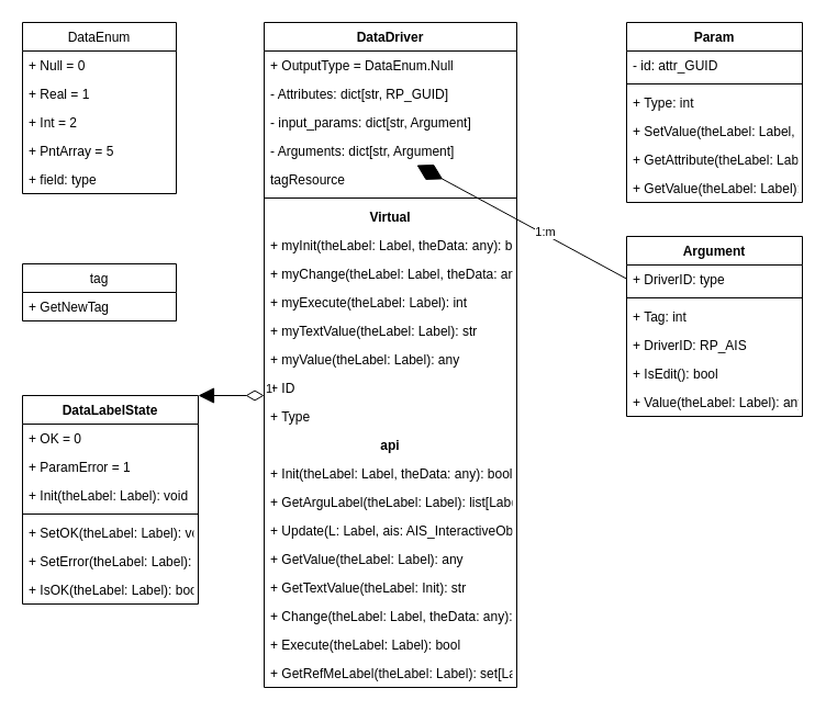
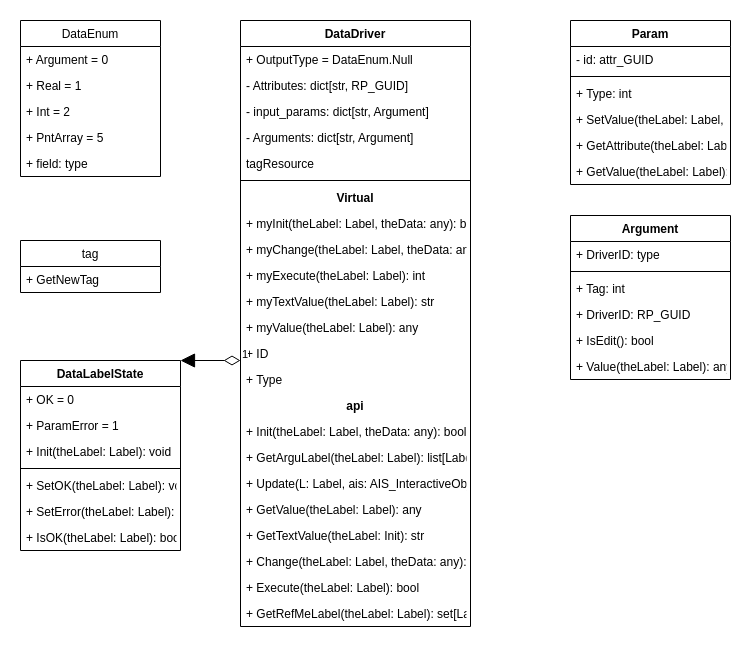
  <mxCell id="0" />
  <mxCell id="1" parent="0" />
  <mxCell id="2" value="DataDriver" style="swimlane;fontStyle=1;align=center;verticalAlign=top;childLayout=stackLayout;horizontal=1;startSize=26;horizontalStack=0;resizeParent=1;resizeParentMax=0;resizeLast=0;collapsible=1;marginBottom=0;" vertex="1" parent="1"><mxGeometry x="240" y="20" width="230" height="606" as="geometry" /></mxCell>
  <mxCell id="3" value="    + OutputType = DataEnum.Null&#10;&#10;" style="text;strokeColor=none;fillColor=none;align=left;verticalAlign=top;spacingLeft=4;spacingRight=4;overflow=hidden;rotatable=0;points=[[0,0.5],[1,0.5]];portConstraint=eastwest;" vertex="1" parent="2"><mxGeometry y="26" width="230" height="26" as="geometry" /></mxCell>
  <mxCell id="4" value="- Attributes: dict[str, RP_GUID]" style="text;strokeColor=none;fillColor=none;align=left;verticalAlign=top;spacingLeft=4;spacingRight=4;overflow=hidden;rotatable=0;points=[[0,0.5],[1,0.5]];portConstraint=eastwest;" vertex="1" parent="2"><mxGeometry y="52" width="230" height="26" as="geometry" /></mxCell>
  <mxCell id="5" value="- input_params: dict[str, Argument]" style="text;strokeColor=none;fillColor=none;align=left;verticalAlign=top;spacingLeft=4;spacingRight=4;overflow=hidden;rotatable=0;points=[[0,0.5],[1,0.5]];portConstraint=eastwest;" vertex="1" parent="2"><mxGeometry y="78" width="230" height="26" as="geometry" /></mxCell>
  <mxCell id="6" value="- Arguments: dict[str, Argument]" style="text;strokeColor=none;fillColor=none;align=left;verticalAlign=top;spacingLeft=4;spacingRight=4;overflow=hidden;rotatable=0;points=[[0,0.5],[1,0.5]];portConstraint=eastwest;" vertex="1" parent="2"><mxGeometry y="104" width="230" height="26" as="geometry" /></mxCell>
  <mxCell id="7" value="tagResource" style="text;strokeColor=none;fillColor=none;align=left;verticalAlign=top;spacingLeft=4;spacingRight=4;overflow=hidden;rotatable=0;points=[[0,0.5],[1,0.5]];portConstraint=eastwest;" vertex="1" parent="2"><mxGeometry y="130" width="230" height="26" as="geometry" /></mxCell>
  <mxCell id="8" value="" style="line;strokeWidth=1;fillColor=none;align=left;verticalAlign=middle;spacingTop=-1;spacingLeft=3;spacingRight=3;rotatable=0;labelPosition=right;points=[];portConstraint=eastwest;strokeColor=inherit;" vertex="1" parent="2"><mxGeometry y="156" width="230" height="8" as="geometry" /></mxCell>
  <mxCell id="9" value="Virtual" style="text;align=center;fontStyle=1;verticalAlign=middle;spacingLeft=3;spacingRight=3;strokeColor=none;rotatable=0;points=[[0,0.5],[1,0.5]];portConstraint=eastwest;" vertex="1" parent="2"><mxGeometry y="164" width="230" height="26" as="geometry" /></mxCell>
  <mxCell id="10" value="    + myInit(theLabel: Label, theData: any): bool&#10;&#10;" style="text;strokeColor=none;fillColor=none;align=left;verticalAlign=top;spacingLeft=4;spacingRight=4;overflow=hidden;rotatable=0;points=[[0,0.5],[1,0.5]];portConstraint=eastwest;" vertex="1" parent="2"><mxGeometry y="190" width="230" height="26" as="geometry" /></mxCell>
  <mxCell id="11" value="    + myChange(theLabel: Label, theData: any): bool&#10;&#10;" style="text;strokeColor=none;fillColor=none;align=left;verticalAlign=top;spacingLeft=4;spacingRight=4;overflow=hidden;rotatable=0;points=[[0,0.5],[1,0.5]];portConstraint=eastwest;" vertex="1" parent="2"><mxGeometry y="216" width="230" height="26" as="geometry" /></mxCell>
  <mxCell id="12" value="    + myExecute(theLabel: Label): int&#10;&#10;" style="text;strokeColor=none;fillColor=none;align=left;verticalAlign=top;spacingLeft=4;spacingRight=4;overflow=hidden;rotatable=0;points=[[0,0.5],[1,0.5]];portConstraint=eastwest;" vertex="1" parent="2"><mxGeometry y="242" width="230" height="26" as="geometry" /></mxCell>
  <mxCell id="13" value="    + myTextValue(theLabel: Label): str&#10;&#10;" style="text;strokeColor=none;fillColor=none;align=left;verticalAlign=top;spacingLeft=4;spacingRight=4;overflow=hidden;rotatable=0;points=[[0,0.5],[1,0.5]];portConstraint=eastwest;" vertex="1" parent="2"><mxGeometry y="268" width="230" height="26" as="geometry" /></mxCell>
  <mxCell id="14" value="    + myValue(theLabel: Label): any&#10;&#10;" style="text;strokeColor=none;fillColor=none;align=left;verticalAlign=top;spacingLeft=4;spacingRight=4;overflow=hidden;rotatable=0;points=[[0,0.5],[1,0.5]];portConstraint=eastwest;" vertex="1" parent="2"><mxGeometry y="294" width="230" height="26" as="geometry" /></mxCell>
  <mxCell id="15" value="    + ID&#10;&#10;" style="text;strokeColor=none;fillColor=none;align=left;verticalAlign=top;spacingLeft=4;spacingRight=4;overflow=hidden;rotatable=0;points=[[0,0.5],[1,0.5]];portConstraint=eastwest;" vertex="1" parent="2"><mxGeometry y="320" width="230" height="26" as="geometry" /></mxCell>
  <mxCell id="16" value="    + Type&#10;&#10;" style="text;strokeColor=none;fillColor=none;align=left;verticalAlign=top;spacingLeft=4;spacingRight=4;overflow=hidden;rotatable=0;points=[[0,0.5],[1,0.5]];portConstraint=eastwest;" vertex="1" parent="2"><mxGeometry y="346" width="230" height="26" as="geometry" /></mxCell>
  <mxCell id="17" value="api" style="text;align=center;fontStyle=1;verticalAlign=middle;spacingLeft=3;spacingRight=3;strokeColor=none;rotatable=0;points=[[0,0.5],[1,0.5]];portConstraint=eastwest;" vertex="1" parent="2"><mxGeometry y="372" width="230" height="26" as="geometry" /></mxCell>
  <mxCell id="18" value="    + Init(theLabel: Label, theData: any): bool&#10;&#10;" style="text;strokeColor=none;fillColor=none;align=left;verticalAlign=top;spacingLeft=4;spacingRight=4;overflow=hidden;rotatable=0;points=[[0,0.5],[1,0.5]];portConstraint=eastwest;" vertex="1" parent="2"><mxGeometry y="398" width="230" height="26" as="geometry" /></mxCell>
  <mxCell id="19" value="    + GetArguLabel(theLabel: Label): list[Label]&#10;&#10;" style="text;strokeColor=none;fillColor=none;align=left;verticalAlign=top;spacingLeft=4;spacingRight=4;overflow=hidden;rotatable=0;points=[[0,0.5],[1,0.5]];portConstraint=eastwest;" vertex="1" parent="2"><mxGeometry y="424" width="230" height="26" as="geometry" /></mxCell>
  <mxCell id="20" value="    + Update(L: Label, ais: AIS_InteractiveObject): bool&#10;&#10;" style="text;strokeColor=none;fillColor=none;align=left;verticalAlign=top;spacingLeft=4;spacingRight=4;overflow=hidden;rotatable=0;points=[[0,0.5],[1,0.5]];portConstraint=eastwest;" vertex="1" parent="2"><mxGeometry y="450" width="230" height="26" as="geometry" /></mxCell>
  <mxCell id="21" value="    + GetValue(theLabel: Label): any&#10;&#10;" style="text;strokeColor=none;fillColor=none;align=left;verticalAlign=top;spacingLeft=4;spacingRight=4;overflow=hidden;rotatable=0;points=[[0,0.5],[1,0.5]];portConstraint=eastwest;" vertex="1" parent="2"><mxGeometry y="476" width="230" height="26" as="geometry" /></mxCell>
  <mxCell id="22" value="    + GetTextValue(theLabel: Init): str&#10;&#10;" style="text;strokeColor=none;fillColor=none;align=left;verticalAlign=top;spacingLeft=4;spacingRight=4;overflow=hidden;rotatable=0;points=[[0,0.5],[1,0.5]];portConstraint=eastwest;" vertex="1" parent="2"><mxGeometry y="502" width="230" height="26" as="geometry" /></mxCell>
  <mxCell id="23" value="    + Change(theLabel: Label, theData: any): bool&#10;&#10;" style="text;strokeColor=none;fillColor=none;align=left;verticalAlign=top;spacingLeft=4;spacingRight=4;overflow=hidden;rotatable=0;points=[[0,0.5],[1,0.5]];portConstraint=eastwest;" vertex="1" parent="2"><mxGeometry y="528" width="230" height="26" as="geometry" /></mxCell>
  <mxCell id="24" value="    + Execute(theLabel: Label): bool&#10;&#10;" style="text;strokeColor=none;fillColor=none;align=left;verticalAlign=top;spacingLeft=4;spacingRight=4;overflow=hidden;rotatable=0;points=[[0,0.5],[1,0.5]];portConstraint=eastwest;" vertex="1" parent="2"><mxGeometry y="554" width="230" height="26" as="geometry" /></mxCell>
  <mxCell id="25" value="    + GetRefMeLabel(theLabel: Label): set[Label]&#10;&#10;" style="text;strokeColor=none;fillColor=none;align=left;verticalAlign=top;spacingLeft=4;spacingRight=4;overflow=hidden;rotatable=0;points=[[0,0.5],[1,0.5]];portConstraint=eastwest;" vertex="1" parent="2"><mxGeometry y="580" width="230" height="26" as="geometry" /></mxCell>
  <mxCell id="26" value="Argument" style="swimlane;fontStyle=1;align=center;verticalAlign=top;childLayout=stackLayout;horizontal=1;startSize=26;horizontalStack=0;resizeParent=1;resizeParentMax=0;resizeLast=0;collapsible=1;marginBottom=0;" vertex="1" parent="1"><mxGeometry x="570" y="215" width="160" height="164" as="geometry" /></mxCell>
  <mxCell id="27" value="+ DriverID: type" style="text;strokeColor=none;fillColor=none;align=left;verticalAlign=top;spacingLeft=4;spacingRight=4;overflow=hidden;rotatable=0;points=[[0,0.5],[1,0.5]];portConstraint=eastwest;" vertex="1" parent="26"><mxGeometry y="26" width="160" height="26" as="geometry" /></mxCell>
  <mxCell id="28" value="" style="line;strokeWidth=1;fillColor=none;align=left;verticalAlign=middle;spacingTop=-1;spacingLeft=3;spacingRight=3;rotatable=0;labelPosition=right;points=[];portConstraint=eastwest;strokeColor=inherit;" vertex="1" parent="26"><mxGeometry y="52" width="160" height="8" as="geometry" /></mxCell>
  <mxCell id="29" value="    + Tag: int&#10;&#10;" style="text;strokeColor=none;fillColor=none;align=left;verticalAlign=top;spacingLeft=4;spacingRight=4;overflow=hidden;rotatable=0;points=[[0,0.5],[1,0.5]];portConstraint=eastwest;" vertex="1" parent="26"><mxGeometry y="60" width="160" height="26" as="geometry" /></mxCell>
- <mxCell id="30" value="    + DriverID: RP_AIS&#10;&#10;" style="text;strokeColor=none;fillColor=none;align=left;verticalAlign=top;spacingLeft=4;spacingRight=4;overflow=hidden;rotatable=0;points=[[0,0.5],[1,0.5]];portConstraint=eastwest;" vertex="1" parent="26"><mxGeometry y="86" width="160" height="26" as="geometry" /></mxCell>
+ <mxCell id="30" value="    + DriverID: RP_GUID&#10;&#10;" style="text;strokeColor=none;fillColor=none;align=left;verticalAlign=top;spacingLeft=4;spacingRight=4;overflow=hidden;rotatable=0;points=[[0,0.5],[1,0.5]];portConstraint=eastwest;" vertex="1" parent="26"><mxGeometry y="86" width="160" height="26" as="geometry" /></mxCell>
  <mxCell id="31" value="    + IsEdit(): bool&#10;&#10;" style="text;strokeColor=none;fillColor=none;align=left;verticalAlign=top;spacingLeft=4;spacingRight=4;overflow=hidden;rotatable=0;points=[[0,0.5],[1,0.5]];portConstraint=eastwest;" vertex="1" parent="26"><mxGeometry y="112" width="160" height="26" as="geometry" /></mxCell>
  <mxCell id="32" value="    + Value(theLabel: Label): any&#10;&#10;" style="text;strokeColor=none;fillColor=none;align=left;verticalAlign=top;spacingLeft=4;spacingRight=4;overflow=hidden;rotatable=0;points=[[0,0.5],[1,0.5]];portConstraint=eastwest;" vertex="1" parent="26"><mxGeometry y="138" width="160" height="26" as="geometry" /></mxCell>
- <mxCell id="33" value="" style="endArrow=diamondThin;endFill=1;endSize=24;html=1;" edge="1" parent="1" source="26" target="6"><mxGeometry width="160" relative="1" as="geometry"><mxPoint x="584" y="104.33" as="sourcePoint" /><mxPoint x="470" y="107.65" as="targetPoint" /></mxGeometry></mxCell>
- <mxCell id="34" value="1:m" style="edgeLabel;html=1;align=center;verticalAlign=middle;resizable=0;points=[];" vertex="1" connectable="0" parent="33"><mxGeometry x="-0.212" y="-2" relative="1" as="geometry"><mxPoint as="offset" /></mxGeometry></mxCell>
  <mxCell id="35" value="Param" style="swimlane;fontStyle=1;align=center;verticalAlign=top;childLayout=stackLayout;horizontal=1;startSize=26;horizontalStack=0;resizeParent=1;resizeParentMax=0;resizeLast=0;collapsible=1;marginBottom=0;" vertex="1" parent="1"><mxGeometry x="570" y="20" width="160" height="164" as="geometry" /></mxCell>
  <mxCell id="36" value="    - id: attr_GUID&#10;&#10;" style="text;strokeColor=none;fillColor=none;align=left;verticalAlign=top;spacingLeft=4;spacingRight=4;overflow=hidden;rotatable=0;points=[[0,0.5],[1,0.5]];portConstraint=eastwest;" vertex="1" parent="35"><mxGeometry y="26" width="160" height="26" as="geometry" /></mxCell>
  <mxCell id="37" value="" style="line;strokeWidth=1;fillColor=none;align=left;verticalAlign=middle;spacingTop=-1;spacingLeft=3;spacingRight=3;rotatable=0;labelPosition=right;points=[];portConstraint=eastwest;strokeColor=inherit;" vertex="1" parent="35"><mxGeometry y="52" width="160" height="8" as="geometry" /></mxCell>
  <mxCell id="38" value="    + Type: int&#10;&#10;" style="text;strokeColor=none;fillColor=none;align=left;verticalAlign=top;spacingLeft=4;spacingRight=4;overflow=hidden;rotatable=0;points=[[0,0.5],[1,0.5]];portConstraint=eastwest;" vertex="1" parent="35"><mxGeometry y="60" width="160" height="26" as="geometry" /></mxCell>
  <mxCell id="39" value="    + SetValue(theLabel: Label, text: str): void&#10;&#10;" style="text;strokeColor=none;fillColor=none;align=left;verticalAlign=top;spacingLeft=4;spacingRight=4;overflow=hidden;rotatable=0;points=[[0,0.5],[1,0.5]];portConstraint=eastwest;" vertex="1" parent="35"><mxGeometry y="86" width="160" height="26" as="geometry" /></mxCell>
  <mxCell id="40" value="    + GetAttribute(theLabel: Label): any&#10;&#10;" style="text;strokeColor=none;fillColor=none;align=left;verticalAlign=top;spacingLeft=4;spacingRight=4;overflow=hidden;rotatable=0;points=[[0,0.5],[1,0.5]];portConstraint=eastwest;" vertex="1" parent="35"><mxGeometry y="112" width="160" height="26" as="geometry" /></mxCell>
  <mxCell id="41" value="    + GetValue(theLabel: Label): str&#10;&#10;" style="text;strokeColor=none;fillColor=none;align=left;verticalAlign=top;spacingLeft=4;spacingRight=4;overflow=hidden;rotatable=0;points=[[0,0.5],[1,0.5]];portConstraint=eastwest;" vertex="1" parent="35"><mxGeometry y="138" width="160" height="26" as="geometry" /></mxCell>
  <mxCell id="42" value="tag" style="swimlane;fontStyle=0;childLayout=stackLayout;horizontal=1;startSize=26;fillColor=none;horizontalStack=0;resizeParent=1;resizeParentMax=0;resizeLast=0;collapsible=1;marginBottom=0;" vertex="1" parent="1"><mxGeometry x="20" y="240" width="140" height="52" as="geometry" /></mxCell>
  <mxCell id="43" value="+ GetNewTag" style="text;strokeColor=none;fillColor=none;align=left;verticalAlign=top;spacingLeft=4;spacingRight=4;overflow=hidden;rotatable=0;points=[[0,0.5],[1,0.5]];portConstraint=eastwest;" vertex="1" parent="42"><mxGeometry y="26" width="140" height="26" as="geometry" /></mxCell>
  <mxCell id="44" value="DataLabelState" style="swimlane;fontStyle=1;align=center;verticalAlign=top;childLayout=stackLayout;horizontal=1;startSize=26;horizontalStack=0;resizeParent=1;resizeParentMax=0;resizeLast=0;collapsible=1;marginBottom=0;" vertex="1" parent="1"><mxGeometry x="20" y="360" width="160" height="190" as="geometry" /></mxCell>
  <mxCell id="45" value="    + OK = 0&#10;&#10;" style="text;strokeColor=none;fillColor=none;align=left;verticalAlign=top;spacingLeft=4;spacingRight=4;overflow=hidden;rotatable=0;points=[[0,0.5],[1,0.5]];portConstraint=eastwest;" vertex="1" parent="44"><mxGeometry y="26" width="160" height="26" as="geometry" /></mxCell>
  <mxCell id="46" value="    + ParamError = 1&#10;&#10;" style="text;strokeColor=none;fillColor=none;align=left;verticalAlign=top;spacingLeft=4;spacingRight=4;overflow=hidden;rotatable=0;points=[[0,0.5],[1,0.5]];portConstraint=eastwest;" vertex="1" parent="44"><mxGeometry y="52" width="160" height="26" as="geometry" /></mxCell>
  <mxCell id="47" value="    + Init(theLabel: Label): void&#10;&#10;" style="text;strokeColor=none;fillColor=none;align=left;verticalAlign=top;spacingLeft=4;spacingRight=4;overflow=hidden;rotatable=0;points=[[0,0.5],[1,0.5]];portConstraint=eastwest;" vertex="1" parent="44"><mxGeometry y="78" width="160" height="26" as="geometry" /></mxCell>
  <mxCell id="48" value="" style="line;strokeWidth=1;fillColor=none;align=left;verticalAlign=middle;spacingTop=-1;spacingLeft=3;spacingRight=3;rotatable=0;labelPosition=right;points=[];portConstraint=eastwest;strokeColor=inherit;" vertex="1" parent="44"><mxGeometry y="104" width="160" height="8" as="geometry" /></mxCell>
  <mxCell id="49" value="    + SetOK(theLabel: Label): void&#10;&#10;" style="text;strokeColor=none;fillColor=none;align=left;verticalAlign=top;spacingLeft=4;spacingRight=4;overflow=hidden;rotatable=0;points=[[0,0.5],[1,0.5]];portConstraint=eastwest;" vertex="1" parent="44"><mxGeometry y="112" width="160" height="26" as="geometry" /></mxCell>
  <mxCell id="50" value="    + SetError(theLabel: Label): void&#10;&#10;" style="text;strokeColor=none;fillColor=none;align=left;verticalAlign=top;spacingLeft=4;spacingRight=4;overflow=hidden;rotatable=0;points=[[0,0.5],[1,0.5]];portConstraint=eastwest;" vertex="1" parent="44"><mxGeometry y="138" width="160" height="26" as="geometry" /></mxCell>
  <mxCell id="51" value="    + IsOK(theLabel: Label): bool&#10;&#10;" style="text;strokeColor=none;fillColor=none;align=left;verticalAlign=top;spacingLeft=4;spacingRight=4;overflow=hidden;rotatable=0;points=[[0,0.5],[1,0.5]];portConstraint=eastwest;" vertex="1" parent="44"><mxGeometry y="164" width="160" height="26" as="geometry" /></mxCell>
  <mxCell id="52" value="1" style="endArrow=block;html=1;endSize=12;startArrow=diamondThin;startSize=14;startFill=0;edgeStyle=orthogonalEdgeStyle;align=left;verticalAlign=bottom;" edge="1" parent="1" source="2" target="44"><mxGeometry x="-1" y="3" relative="1" as="geometry"><mxPoint x="200" y="410" as="sourcePoint" /><mxPoint x="270" y="430" as="targetPoint" /><Array as="points"><mxPoint x="90" y="540" /></Array></mxGeometry></mxCell>
  <mxCell id="53" value="DataEnum " style="swimlane;fontStyle=0;childLayout=stackLayout;horizontal=1;startSize=26;fillColor=none;horizontalStack=0;resizeParent=1;resizeParentMax=0;resizeLast=0;collapsible=1;marginBottom=0;" vertex="1" parent="1"><mxGeometry x="20" y="20" width="140" height="156" as="geometry" /></mxCell>
- <mxCell id="54" value="    + Null = 0&#10;&#10;" style="text;strokeColor=none;fillColor=none;align=left;verticalAlign=top;spacingLeft=4;spacingRight=4;overflow=hidden;rotatable=0;points=[[0,0.5],[1,0.5]];portConstraint=eastwest;" vertex="1" parent="53"><mxGeometry y="26" width="140" height="26" as="geometry" /></mxCell>
+ <mxCell id="54" value="    + Argument = 0&#10;&#10;" style="text;strokeColor=none;fillColor=none;align=left;verticalAlign=top;spacingLeft=4;spacingRight=4;overflow=hidden;rotatable=0;points=[[0,0.5],[1,0.5]];portConstraint=eastwest;" vertex="1" parent="53"><mxGeometry y="26" width="140" height="26" as="geometry" /></mxCell>
  <mxCell id="55" value="    + Real = 1&#10;&#10;" style="text;strokeColor=none;fillColor=none;align=left;verticalAlign=top;spacingLeft=4;spacingRight=4;overflow=hidden;rotatable=0;points=[[0,0.5],[1,0.5]];portConstraint=eastwest;" vertex="1" parent="53"><mxGeometry y="52" width="140" height="26" as="geometry" /></mxCell>
  <mxCell id="56" value="    + Int = 2&#10;&#10;" style="text;strokeColor=none;fillColor=none;align=left;verticalAlign=top;spacingLeft=4;spacingRight=4;overflow=hidden;rotatable=0;points=[[0,0.5],[1,0.5]];portConstraint=eastwest;" vertex="1" parent="53"><mxGeometry y="78" width="140" height="26" as="geometry" /></mxCell>
  <mxCell id="57" value="    + PntArray = 5&#10;&#10;" style="text;strokeColor=none;fillColor=none;align=left;verticalAlign=top;spacingLeft=4;spacingRight=4;overflow=hidden;rotatable=0;points=[[0,0.5],[1,0.5]];portConstraint=eastwest;" vertex="1" parent="53"><mxGeometry y="104" width="140" height="26" as="geometry" /></mxCell>
  <mxCell id="58" value="+ field: type" style="text;strokeColor=none;fillColor=none;align=left;verticalAlign=top;spacingLeft=4;spacingRight=4;overflow=hidden;rotatable=0;points=[[0,0.5],[1,0.5]];portConstraint=eastwest;" vertex="1" parent="53"><mxGeometry y="130" width="140" height="26" as="geometry" /></mxCell>
